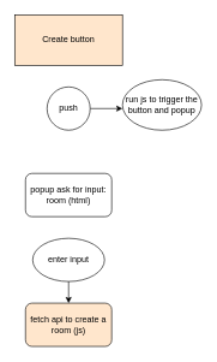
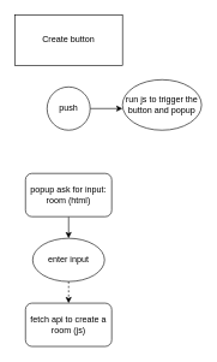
  <mxCell id="0" />
  <mxCell id="1" parent="0" />
- <mxCell id="2" value="Create button" style="rounded=0;whiteSpace=wrap;html=1;fillColor=#ffe6cc;" vertex="1" parent="1"><mxGeometry x="20" y="20" width="150" height="70" as="geometry" /></mxCell>
+ <mxCell id="2" value="Create button" style="rounded=0;whiteSpace=wrap;html=1;" vertex="1" parent="1"><mxGeometry x="20" y="20" width="150" height="70" as="geometry" /></mxCell>
+ <mxCell id="3" style="edgeStyle=none;html=1;exitX=0.5;exitY=1;exitDx=0;exitDy=0;entryX=0.5;entryY=0;entryDx=0;entryDy=0;" edge="1" parent="1" source="4" target="10"><mxGeometry relative="1" as="geometry" /></mxCell>
  <mxCell id="4" value="popup ask for input: room (html)" style="rounded=1;whiteSpace=wrap;html=1;" vertex="1" parent="1"><mxGeometry x="35" y="240" width="120" height="60" as="geometry" /></mxCell>
- <mxCell id="5" value="fetch api to create a room (js)" style="rounded=1;whiteSpace=wrap;html=1;fillColor=#ffe6cc;" vertex="1" parent="1"><mxGeometry x="35" y="420" width="120" height="60" as="geometry" /></mxCell>
+ <mxCell id="5" value="fetch api to create a room (js)" style="rounded=1;whiteSpace=wrap;html=1;" vertex="1" parent="1"><mxGeometry x="35" y="420" width="120" height="60" as="geometry" /></mxCell>
  <mxCell id="6" style="edgeStyle=none;html=1;exitX=1;exitY=0.5;exitDx=0;exitDy=0;" edge="1" parent="1" source="7"><mxGeometry relative="1" as="geometry"><mxPoint x="170" y="150" as="targetPoint" /></mxGeometry></mxCell>
  <mxCell id="7" value="push" style="ellipse;whiteSpace=wrap;html=1;aspect=fixed;" vertex="1" parent="1"><mxGeometry x="65" y="120" width="60" height="60" as="geometry" /></mxCell>
  <mxCell id="8" value="run js to trigger the button and popup" style="ellipse;whiteSpace=wrap;html=1;" vertex="1" parent="1"><mxGeometry x="170" y="110" width="110" height="70" as="geometry" /></mxCell>
- <mxCell id="9" style="edgeStyle=none;html=1;exitX=0.5;exitY=1;exitDx=0;exitDy=0;" edge="1" parent="1" source="10" target="5"><mxGeometry relative="1" as="geometry" /></mxCell>
+ <mxCell id="9" style="edgeStyle=none;html=1;exitX=0.5;exitY=1;exitDx=0;exitDy=0;dashed=1;" edge="1" parent="1" source="10" target="5"><mxGeometry relative="1" as="geometry" /></mxCell>
  <mxCell id="10" value="enter input" style="ellipse;whiteSpace=wrap;html=1;" vertex="1" parent="1"><mxGeometry x="45" y="330" width="100" height="60" as="geometry" /></mxCell>
